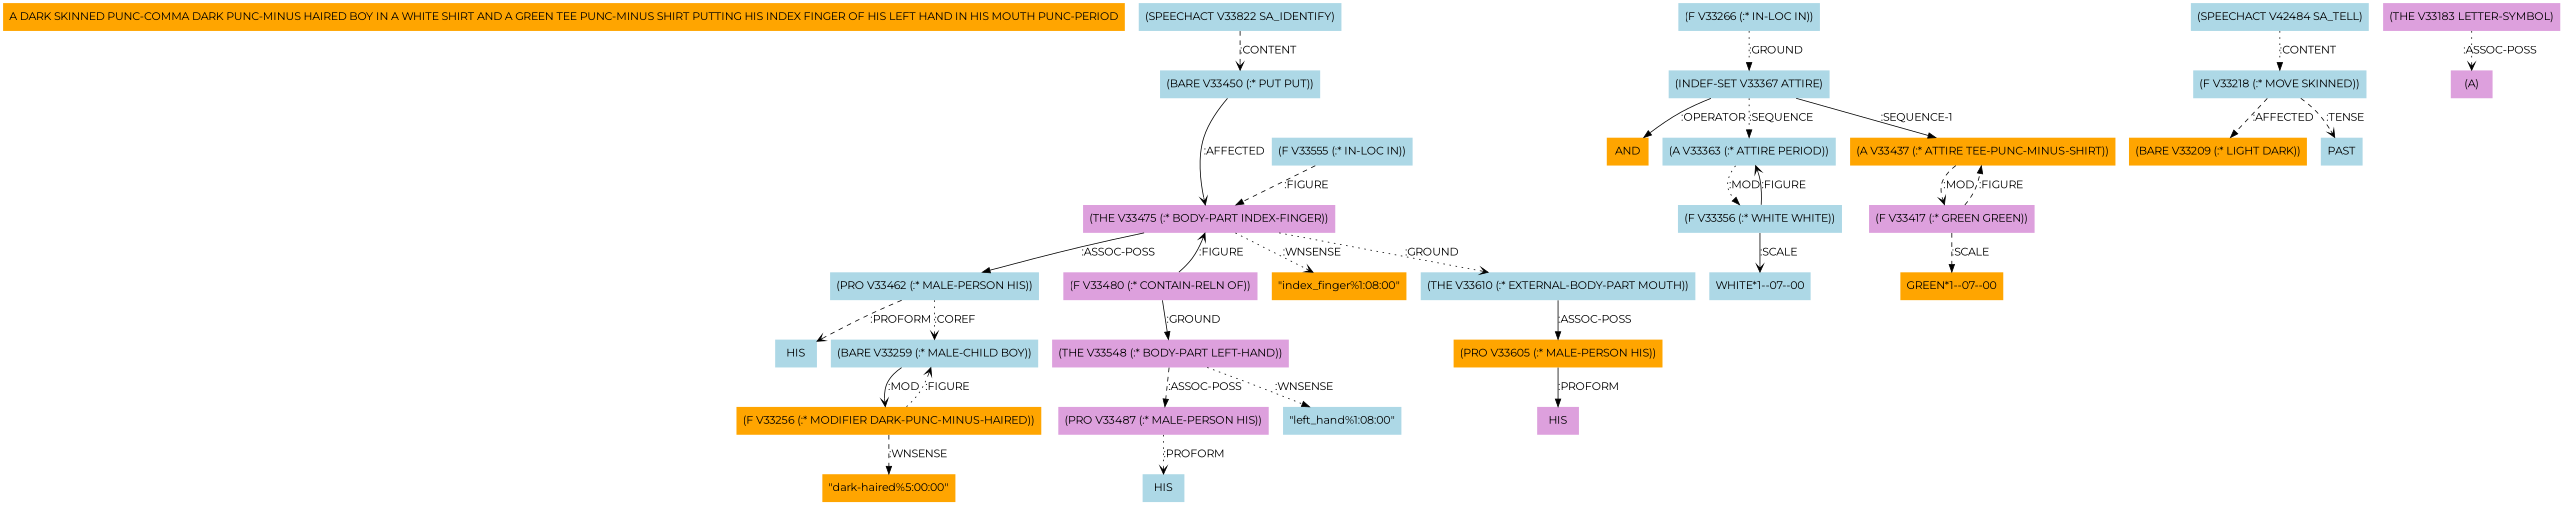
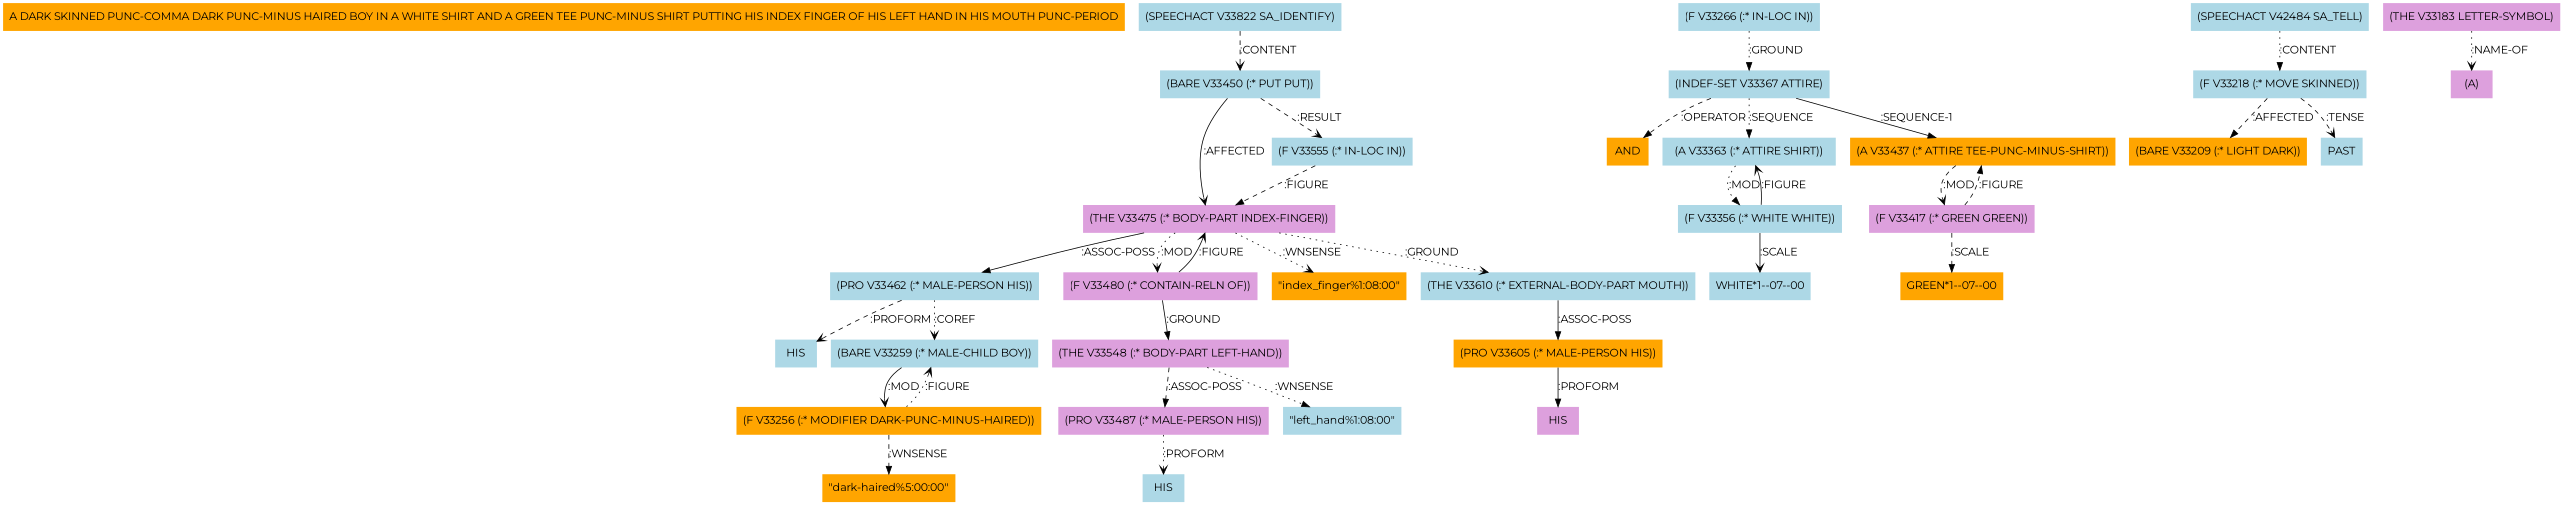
  digraph {
    fontname=Montserrat
    node [fillcolor=lightblue fontname=Montserrat shape=none style=filled]
    edge [arrowhead=vee fontname=Montserrat style=dotted]
    "A DARK SKINNED PUNC-COMMA DARK PUNC-MINUS HAIRED BOY IN A WHITE SHIRT AND A GREEN TEE PUNC-MINUS SHIRT PUTTING HIS INDEX FINGER OF HIS LEFT HAND IN HIS MOUTH PUNC-PERIOD" [fillcolor=orange]
    n2 [label="(SPEECHACT V33822 SA_IDENTIFY)"]
    n3 [label="(BARE V33450 (:* PUT PUT))"]
    n4 [fillcolor=plum label="(THE V33475 (:* BODY-PART INDEX-FINGER))"]
    n5 [label="(F V33555 (:* IN-LOC IN))"]
    n6 [label="(PRO V33462 (:* MALE-PERSON HIS))"]
    n7 [fillcolor=plum label="(F V33480 (:* CONTAIN-RELN OF))"]
    n8 [fillcolor=orange label="\"index_finger%1:08:00\""]
    n9 [label="(THE V33610 (:* EXTERNAL-BODY-PART MOUTH))"]
    n10 [label=HIS]
    n11 [label="(BARE V33259 (:* MALE-CHILD BOY))"]
    n12 [fillcolor=plum label="(THE V33548 (:* BODY-PART LEFT-HAND))"]
    n13 [fillcolor=orange label="(PRO V33605 (:* MALE-PERSON HIS))"]
    n14 [fillcolor=orange label="(F V33256 (:* MODIFIER DARK-PUNC-MINUS-HAIRED))"]
    n15 [fillcolor=plum label="(PRO V33487 (:* MALE-PERSON HIS))"]
    n16 [label="\"left_hand%1:08:00\""]
    n17 [fillcolor=orange label="\"dark-haired%5:00:00\""]
    n18 [label=HIS]
    n19 [fillcolor=plum label=HIS]
    n20 [label="(F V33266 (:* IN-LOC IN))"]
    n21 [label="(INDEF-SET V33367 ATTIRE)"]
    n22 [fillcolor=orange label=AND]
-   n23 [label="(A V33363 (:* ATTIRE PERIOD))"]
+   n23 [label="(A V33363 (:* ATTIRE SHIRT))"]
    n24 [fillcolor=orange label="(A V33437 (:* ATTIRE TEE-PUNC-MINUS-SHIRT))"]
    n25 [label="(F V33356 (:* WHITE WHITE))"]
    n26 [fillcolor=plum label="(F V33417 (:* GREEN GREEN))"]
    n27 [label="WHITE*1--07--00"]
    n28 [fillcolor=orange label="GREEN*1--07--00"]
    n29 [label="(SPEECHACT V42484 SA_TELL)"]
    n30 [label="(F V33218 (:* MOVE SKINNED))"]
    n31 [fillcolor=orange label="(BARE V33209 (:* LIGHT DARK))"]
    n32 [label=PAST]
    n33 [fillcolor=plum label="(THE V33183 LETTER-SYMBOL)"]
    n34 [fillcolor=plum label="(A)"]
    n2 -> n3 [label=":CONTENT" style=dashed]
    n3 -> n4 [label=":AFFECTED" style=solid]
+   n3 -> n5 [label=":RESULT" style=dashed]
    n4 -> n6 [arrowhead=normal label=":ASSOC-POSS" style=solid]
+   n4 -> n7 [label=":MOD"]
    n4 -> n8 [label=":WNSENSE"]
    n4 -> n9 [label=":GROUND"]
    n5 -> n4 [arrowhead=normal label=":FIGURE" style=dashed]
    n6 -> n10 [label=":PROFORM" style=dashed]
    n6 -> n11 [label=":COREF"]
    n7 -> n4 [label=":FIGURE" style=solid]
    n7 -> n12 [arrowhead=normal label=":GROUND" style=solid]
    n9 -> n13 [arrowhead=normal label=":ASSOC-POSS" style=solid]
    n11 -> n14 [label=":MOD" style=solid]
    n12 -> n15 [arrowhead=normal label=":ASSOC-POSS" style=dashed]
    n12 -> n16 [arrowhead=normal label=":WNSENSE"]
    n13 -> n19 [arrowhead=normal label=":PROFORM" style=solid]
    n14 -> n11 [label=":FIGURE"]
    n14 -> n17 [arrowhead=normal label=":WNSENSE" style=dashed]
    n15 -> n18 [label=":PROFORM"]
    n20 -> n21 [arrowhead=normal label=":GROUND"]
-   n21 -> n22 [arrowhead=normal label=":OPERATOR" style=solid]
+   n21 -> n22 [arrowhead=normal label=":OPERATOR" style=dashed]
    n21 -> n23 [arrowhead=normal label=":SEQUENCE"]
    n21 -> n24 [arrowhead=normal label=":SEQUENCE-1" style=solid]
    n23 -> n25 [arrowhead=normal label=":MOD"]
    n24 -> n26 [label=":MOD" style=dashed]
    n25 -> n23 [label=":FIGURE" style=solid]
    n25 -> n27 [label=":SCALE" style=solid]
    n26 -> n24 [arrowhead=normal label=":FIGURE" style=dashed]
    n26 -> n28 [arrowhead=normal label=":SCALE" style=dashed]
    n29 -> n30 [arrowhead=normal label=":CONTENT"]
    n30 -> n31 [arrowhead=normal label=":AFFECTED" style=dashed]
    n30 -> n32 [label=":TENSE" style=dashed]
-   n33 -> n34 [label=":ASSOC-POSS"]
+   n33 -> n34 [label=":NAME-OF"]
  }
